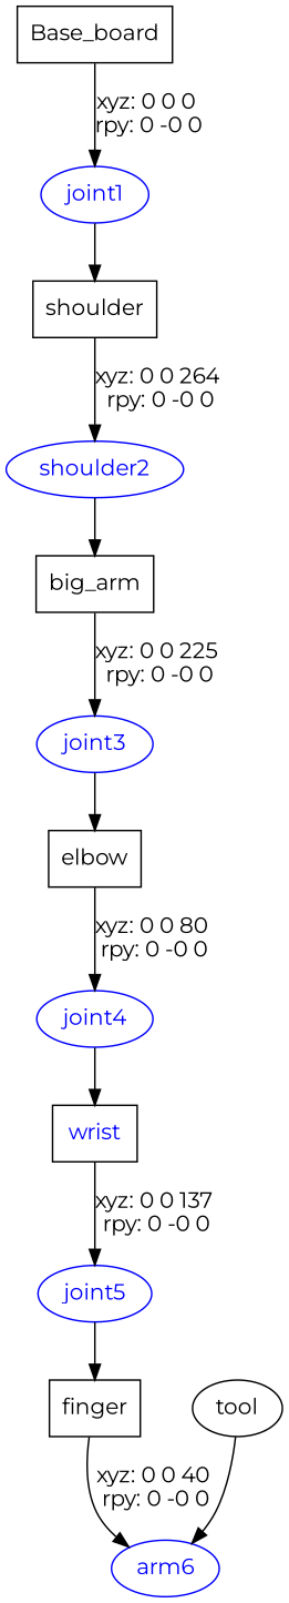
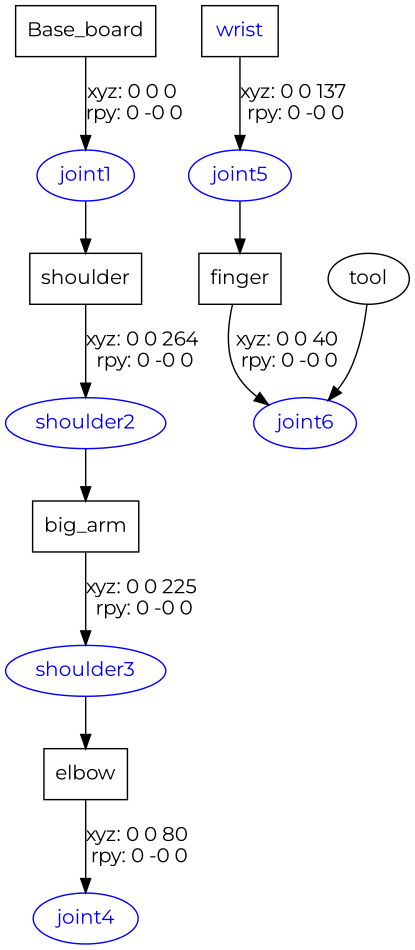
  digraph {
    fontname=Montserrat
    node [fontname=Montserrat shape=ellipse fontcolor=blue]
    edge [fontname=Montserrat]
    n1 [label=Base_board shape=box fontcolor=""]
    joint1 [color=blue]
    n3 [label=shoulder shape=box fontcolor=""]
    n4 [color=blue label=shoulder2]
    n5 [label=big_arm shape=box fontcolor=""]
-   joint3 [color=blue]
+   joint3 [color=blue label=shoulder3]
    n7 [label=elbow shape=box fontcolor=""]
    joint4 [color=blue]
    n9 [label=wrist shape=box]
    joint5 [color=blue]
    n11 [label=finger shape=box fontcolor=""]
-   joint6 [color=blue label=arm6]
+   joint6 [color=blue]
    n13 [label=tool fontcolor=""]
    n1 -> joint1 [label="xyz: 0 0 0 \nrpy: 0 -0 0"]
    joint1 -> n3
    n3 -> n4 [label="xyz: 0 0 264 \nrpy: 0 -0 0"]
    n4 -> n5
    n5 -> joint3 [label="xyz: 0 0 225 \nrpy: 0 -0 0"]
    joint3 -> n7
    n7 -> joint4 [label="xyz: 0 0 80 \nrpy: 0 -0 0"]
-   joint4 -> n9
    n9 -> joint5 [label="xyz: 0 0 137 \nrpy: 0 -0 0"]
    joint5 -> n11
    n11 -> joint6 [label="xyz: 0 0 40 \nrpy: 0 -0 0"]
    n13 -> joint6
  }
